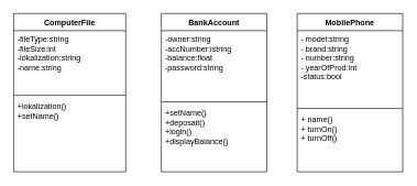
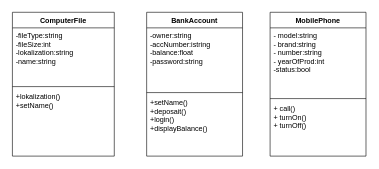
  <mxCell id="0" />
  <mxCell id="1" parent="0" />
  <mxCell id="2" value="ComputerFile" style="swimlane;fontStyle=1;align=center;verticalAlign=top;childLayout=stackLayout;horizontal=1;startSize=26;horizontalStack=0;resizeParent=1;resizeParentMax=0;resizeLast=0;collapsible=1;marginBottom=0;" vertex="1" parent="1"><mxGeometry x="20" y="20" width="170" height="240" as="geometry" /></mxCell>
  <mxCell id="3" value="-fileType:string&#10;-fileSize:int&#10;-lokalization:string&#10;-name:string" style="text;strokeColor=none;fillColor=none;align=left;verticalAlign=top;spacingLeft=4;spacingRight=4;overflow=hidden;rotatable=0;points=[[0,0.5],[1,0.5]];portConstraint=eastwest;" vertex="1" parent="2"><mxGeometry y="26" width="170" height="94" as="geometry" /></mxCell>
  <mxCell id="4" value="" style="line;strokeWidth=1;fillColor=none;align=left;verticalAlign=middle;spacingTop=-1;spacingLeft=3;spacingRight=3;rotatable=0;labelPosition=right;points=[];portConstraint=eastwest;" vertex="1" parent="2"><mxGeometry y="120" width="170" height="8" as="geometry" /></mxCell>
  <mxCell id="5" value="+lokalization()&#10;+setName()&#10;&#10;" style="text;strokeColor=none;fillColor=none;align=left;verticalAlign=top;spacingLeft=4;spacingRight=4;overflow=hidden;rotatable=0;points=[[0,0.5],[1,0.5]];portConstraint=eastwest;" vertex="1" parent="2"><mxGeometry y="128" width="170" height="112" as="geometry" /></mxCell>
  <mxCell id="6" value="BankAccount" style="swimlane;fontStyle=1;align=center;verticalAlign=top;childLayout=stackLayout;horizontal=1;startSize=26;horizontalStack=0;resizeParent=1;resizeParentMax=0;resizeLast=0;collapsible=1;marginBottom=0;" vertex="1" parent="1"><mxGeometry x="244" y="20" width="160" height="240" as="geometry" /></mxCell>
  <mxCell id="7" value="-owner:string&#10;-accNumber:istring&#10;-balance:float&#10;-password:string" style="text;strokeColor=none;fillColor=none;align=left;verticalAlign=top;spacingLeft=4;spacingRight=4;overflow=hidden;rotatable=0;points=[[0,0.5],[1,0.5]];portConstraint=eastwest;" vertex="1" parent="6"><mxGeometry y="26" width="160" height="104" as="geometry" /></mxCell>
  <mxCell id="8" value="" style="line;strokeWidth=1;fillColor=none;align=left;verticalAlign=middle;spacingTop=-1;spacingLeft=3;spacingRight=3;rotatable=0;labelPosition=right;points=[];portConstraint=eastwest;" vertex="1" parent="6"><mxGeometry y="130" width="160" height="8" as="geometry" /></mxCell>
  <mxCell id="9" value="+setName()&#10;+deposait()&#10;+login()&#10;+displayBalance()" style="text;strokeColor=none;fillColor=none;align=left;verticalAlign=top;spacingLeft=4;spacingRight=4;overflow=hidden;rotatable=0;points=[[0,0.5],[1,0.5]];portConstraint=eastwest;" vertex="1" parent="6"><mxGeometry y="138" width="160" height="102" as="geometry" /></mxCell>
  <mxCell id="10" value="MobilePhone" style="swimlane;fontStyle=1;align=center;verticalAlign=top;childLayout=stackLayout;horizontal=1;startSize=26;horizontalStack=0;resizeParent=1;resizeParentMax=0;resizeLast=0;collapsible=1;marginBottom=0;" vertex="1" parent="1"><mxGeometry x="450" y="20" width="160" height="240" as="geometry" /></mxCell>
  <mxCell id="11" value="- model:string&#10;- brand:string&#10;- number:string&#10;- yearOfProd:int&#10;-status:bool" style="text;strokeColor=none;fillColor=none;align=left;verticalAlign=top;spacingLeft=4;spacingRight=4;overflow=hidden;rotatable=0;points=[[0,0.5],[1,0.5]];portConstraint=eastwest;" vertex="1" parent="10"><mxGeometry y="26" width="160" height="114" as="geometry" /></mxCell>
  <mxCell id="12" value="" style="line;strokeWidth=1;fillColor=none;align=left;verticalAlign=middle;spacingTop=-1;spacingLeft=3;spacingRight=3;rotatable=0;labelPosition=right;points=[];portConstraint=eastwest;" vertex="1" parent="10"><mxGeometry y="140" width="160" height="8" as="geometry" /></mxCell>
- <mxCell id="13" value="+ name()&#10;+ turnOn()&#10;+ turnOff()" style="text;strokeColor=none;fillColor=none;align=left;verticalAlign=top;spacingLeft=4;spacingRight=4;overflow=hidden;rotatable=0;points=[[0,0.5],[1,0.5]];portConstraint=eastwest;" vertex="1" parent="10"><mxGeometry y="148" width="160" height="92" as="geometry" /></mxCell>
+ <mxCell id="13" value="+ call()&#10;+ turnOn()&#10;+ turnOff()" style="text;strokeColor=none;fillColor=none;align=left;verticalAlign=top;spacingLeft=4;spacingRight=4;overflow=hidden;rotatable=0;points=[[0,0.5],[1,0.5]];portConstraint=eastwest;" vertex="1" parent="10"><mxGeometry y="148" width="160" height="92" as="geometry" /></mxCell>
